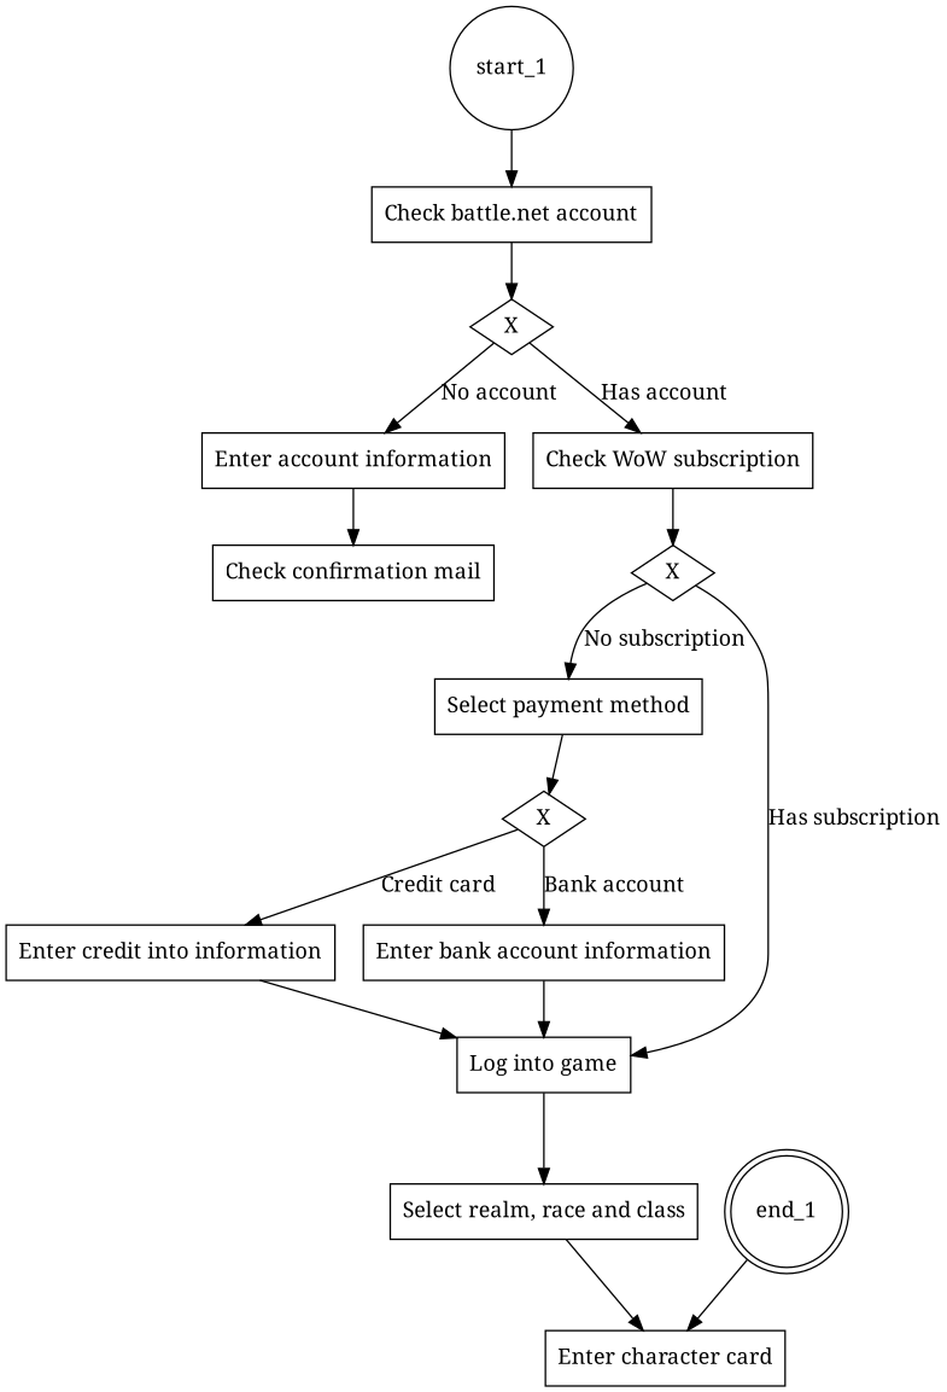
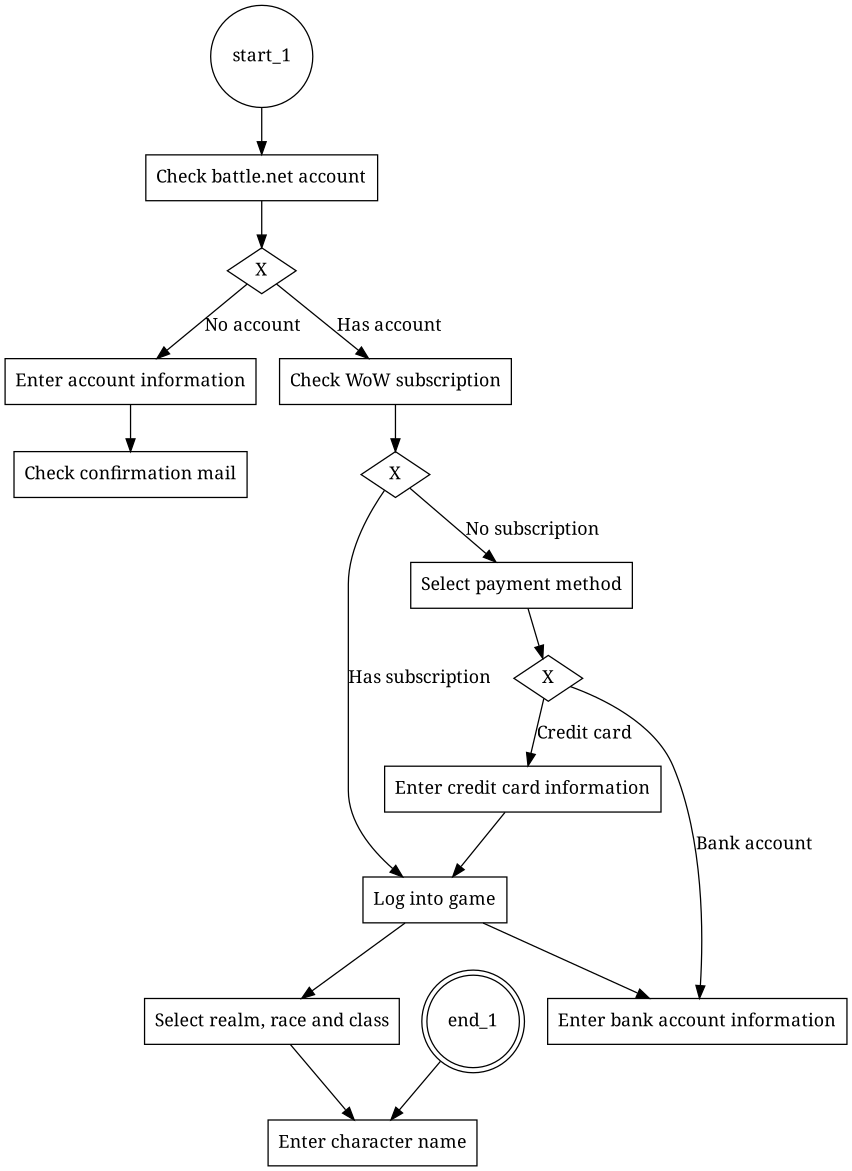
  digraph {
    fontname="Noto Serif"
    rankdir=TB
    node [fontname="Noto Serif" shape=rectangle]
    edge [fontname="Noto Serif"]
    start_1 [shape=circle]
    "Check battle.net account"
    n3 [label=X shape=diamond]
    end_1 [shape=doublecircle]
-   "Enter character name" [label="Enter character card"]
+   "Enter character name"
    "Enter account information"
    "Check WoW subscription"
    "Check confirmation mail"
    n9 [label=X shape=diamond]
    "Select payment method"
    "Log into game"
    n12 [label=X shape=diamond]
-   "Enter credit card information" [label="Enter credit into information"]
+   "Enter credit card information"
    "Enter bank account information"
    "Select realm, race and class"
    start_1 -> "Check battle.net account"
    "Check battle.net account" -> n3
    n3 -> "Enter account information" [label="No account"]
    n3 -> "Check WoW subscription" [label="Has account"]
    end_1 -> "Enter character name"
    "Enter account information" -> "Check confirmation mail"
    "Check WoW subscription" -> n9
    n9 -> "Select payment method" [label="No subscription"]
    n9 -> "Log into game" [label="Has subscription"]
    "Select payment method" -> n12
    "Log into game" -> "Select realm, race and class"
    n12 -> "Enter credit card information" [label="Credit card"]
    n12 -> "Enter bank account information" [label="Bank account"]
    "Enter credit card information" -> "Log into game"
-   "Enter bank account information" -> "Log into game"
+   "Log into game" -> "Enter bank account information"
    "Select realm, race and class" -> "Enter character name"
  }
